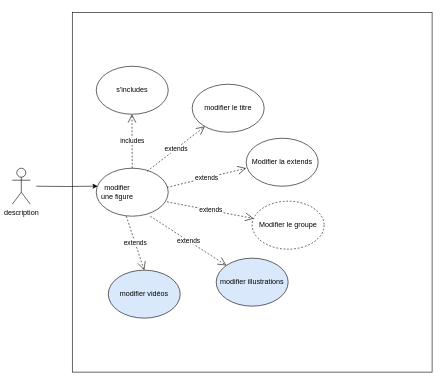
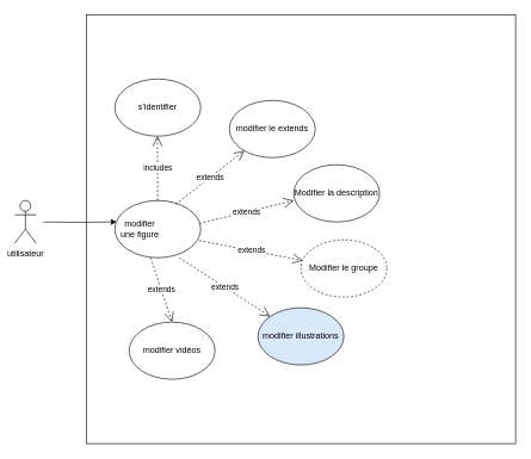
  <mxCell id="0" />
  <mxCell id="1" parent="0" />
  <mxCell id="2" value="" style="whiteSpace=wrap;html=1;aspect=fixed;" vertex="1" parent="1"><mxGeometry x="120" y="20" width="600" height="600" as="geometry" /></mxCell>
- <mxCell id="3" value="description" style="shape=umlActor;verticalLabelPosition=bottom;verticalAlign=top;html=1;outlineConnect=0;" vertex="1" parent="1"><mxGeometry x="20" y="280" width="30" height="60" as="geometry" /></mxCell>
+ <mxCell id="3" value="utilisateur" style="shape=umlActor;verticalLabelPosition=bottom;verticalAlign=top;html=1;outlineConnect=0;" vertex="1" parent="1"><mxGeometry x="20" y="280" width="30" height="60" as="geometry" /></mxCell>
  <mxCell id="4" value="" style="ellipse;whiteSpace=wrap;html=1;" vertex="1" parent="1"><mxGeometry x="160" y="280" width="120" height="80" as="geometry" /></mxCell>
  <mxCell id="5" value="modifier une figure" style="text;html=1;align=center;verticalAlign=middle;whiteSpace=wrap;rounded=0;" vertex="1" parent="1"><mxGeometry x="165" y="305" width="60" height="30" as="geometry" /></mxCell>
- <mxCell id="6" value="s'includes" style="ellipse;whiteSpace=wrap;html=1;" vertex="1" parent="1"><mxGeometry x="160" y="110" width="120" height="80" as="geometry" /></mxCell>
+ <mxCell id="6" value="s'identifier" style="ellipse;whiteSpace=wrap;html=1;" vertex="1" parent="1"><mxGeometry x="160" y="110" width="120" height="80" as="geometry" /></mxCell>
  <mxCell id="7" value="includes" style="endArrow=open;endSize=12;dashed=1;html=1;rounded=0;entryX=0.5;entryY=1;entryDx=0;entryDy=0;" edge="1" parent="1"><mxGeometry width="160" relative="1" as="geometry"><mxPoint x="220" y="280" as="sourcePoint" /><mxPoint x="219.5" y="190" as="targetPoint" /></mxGeometry></mxCell>
- <mxCell id="8" value="modifier le titre" style="ellipse;whiteSpace=wrap;html=1;" vertex="1" parent="1"><mxGeometry x="320" y="140" width="120" height="80" as="geometry" /></mxCell>
- <mxCell id="9" value="Modifier la extends" style="ellipse;whiteSpace=wrap;html=1;" vertex="1" parent="1"><mxGeometry x="410" y="230" width="120" height="80" as="geometry" /></mxCell>
+ <mxCell id="8" value="modifier le extends" style="ellipse;whiteSpace=wrap;html=1;" vertex="1" parent="1"><mxGeometry x="320" y="140" width="120" height="80" as="geometry" /></mxCell>
+ <mxCell id="9" value="Modifier la description" style="ellipse;whiteSpace=wrap;html=1;" vertex="1" parent="1"><mxGeometry x="410" y="230" width="120" height="80" as="geometry" /></mxCell>
  <mxCell id="10" value="extends" style="endArrow=open;endSize=12;dashed=1;html=1;rounded=0;exitX=0.708;exitY=0.063;exitDx=0;exitDy=0;exitPerimeter=0;" edge="1" parent="1" source="4" target="8"><mxGeometry width="160" relative="1" as="geometry"><mxPoint x="230" y="290" as="sourcePoint" /><mxPoint x="229.5" y="200" as="targetPoint" /></mxGeometry></mxCell>
  <mxCell id="11" value="extends" style="endArrow=open;endSize=12;dashed=1;html=1;rounded=0;exitX=0.983;exitY=0.4;exitDx=0;exitDy=0;exitPerimeter=0;" edge="1" parent="1" source="4"><mxGeometry width="160" relative="1" as="geometry"><mxPoint x="314" y="355" as="sourcePoint" /><mxPoint x="410" y="280" as="targetPoint" /></mxGeometry></mxCell>
  <mxCell id="12" value="Modifier le groupe" style="ellipse;whiteSpace=wrap;html=1;dashed=1;" vertex="1" parent="1"><mxGeometry x="420" y="335" width="120" height="80" as="geometry" /></mxCell>
  <mxCell id="13" value="extends" style="endArrow=open;endSize=12;dashed=1;html=1;rounded=0;exitX=0.983;exitY=0.4;exitDx=0;exitDy=0;exitPerimeter=0;" edge="1" parent="1" target="12"><mxGeometry width="160" relative="1" as="geometry"><mxPoint x="278" y="336" as="sourcePoint" /><mxPoint x="410" y="304" as="targetPoint" /></mxGeometry></mxCell>
  <mxCell id="14" value="modifier illustrations" style="ellipse;whiteSpace=wrap;html=1;fillColor=#dae8fc;" vertex="1" parent="1"><mxGeometry x="360" y="430" width="120" height="80" as="geometry" /></mxCell>
  <mxCell id="15" value="extends" style="endArrow=open;endSize=12;dashed=1;html=1;rounded=0;exitX=0.983;exitY=0.4;exitDx=0;exitDy=0;exitPerimeter=0;" edge="1" parent="1" target="14"><mxGeometry width="160" relative="1" as="geometry"><mxPoint x="250" y="360" as="sourcePoint" /><mxPoint x="394" y="388" as="targetPoint" /></mxGeometry></mxCell>
- <mxCell id="16" value="modifier vidéos" style="ellipse;whiteSpace=wrap;html=1;fillColor=#dae8fc;" vertex="1" parent="1"><mxGeometry x="180" y="450" width="120" height="80" as="geometry" /></mxCell>
+ <mxCell id="16" value="modifier vidéos" style="ellipse;whiteSpace=wrap;html=1;" vertex="1" parent="1"><mxGeometry x="180" y="450" width="120" height="80" as="geometry" /></mxCell>
  <mxCell id="17" value="extends" style="endArrow=open;endSize=12;dashed=1;html=1;rounded=0;exitX=0.417;exitY=1;exitDx=0;exitDy=0;exitPerimeter=0;entryX=0.5;entryY=0;entryDx=0;entryDy=0;" edge="1" parent="1" source="4" target="16"><mxGeometry width="160" relative="1" as="geometry"><mxPoint x="260" y="370" as="sourcePoint" /><mxPoint x="387" y="452" as="targetPoint" /></mxGeometry></mxCell>
  <mxCell id="18" style="edgeStyle=orthogonalEdgeStyle;rounded=0;orthogonalLoop=1;jettySize=auto;html=1;entryX=0.02;entryY=0.374;entryDx=0;entryDy=0;entryPerimeter=0;" edge="1" parent="1" target="4"><mxGeometry relative="1" as="geometry"><mxPoint x="60" y="310" as="sourcePoint" /><mxPoint x="160" y="311" as="targetPoint" /></mxGeometry></mxCell>
